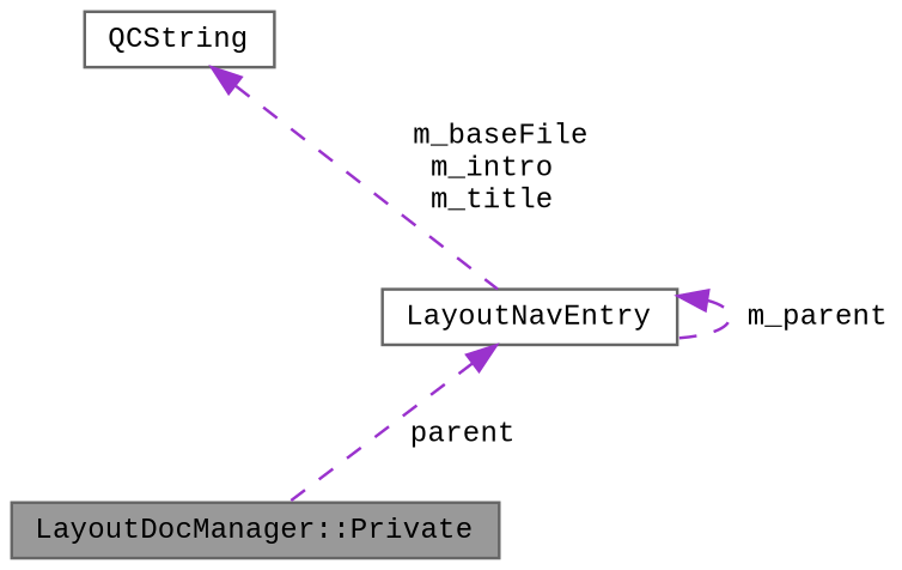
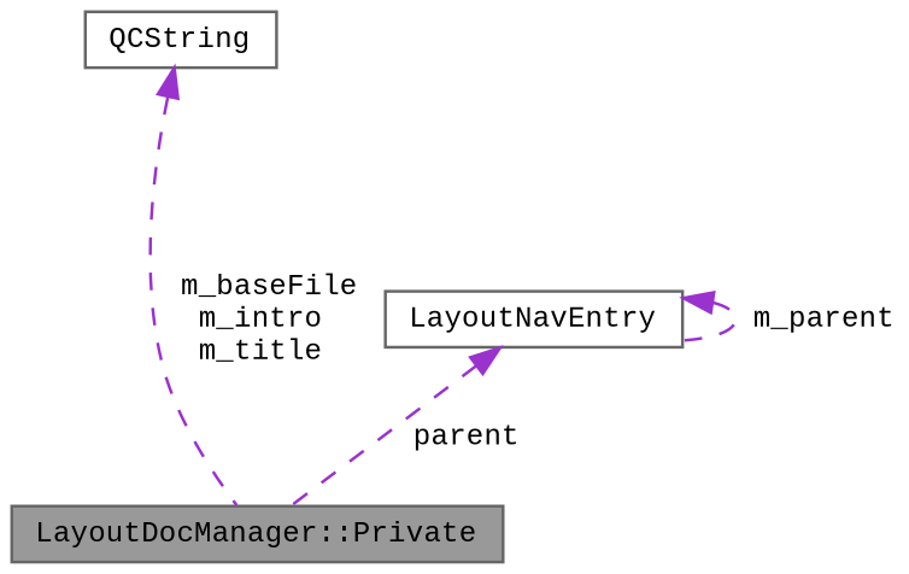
  digraph {
    fontname="Liberation Mono"
    node [color=gray40 fillcolor=white fontname="Liberation Mono" fontsize=10 shape=box style=filled]
    edge [color=darkorchid3 dir=back fontname="Liberation Mono" fontsize=10 labelfontname=Helvetica labelfontsize=10 style=dashed]
    n1 [fillcolor=grey60 fontcolor=black height=0.2 label="LayoutDocManager::Private" width=0.4]
    n2 [height=0.2 label=LayoutNavEntry width=0.4]
    n3 [height=0.2 label=QCString width=0.4]
    n2 -> n1 [label=" parent"]
    n2 -> n2 [label=" m_parent"]
-   n3 -> n2 [label=" m_baseFile\nm_intro\nm_title"]
+   n3 -> n1 [label=" m_baseFile\nm_intro\nm_title"]
  }
